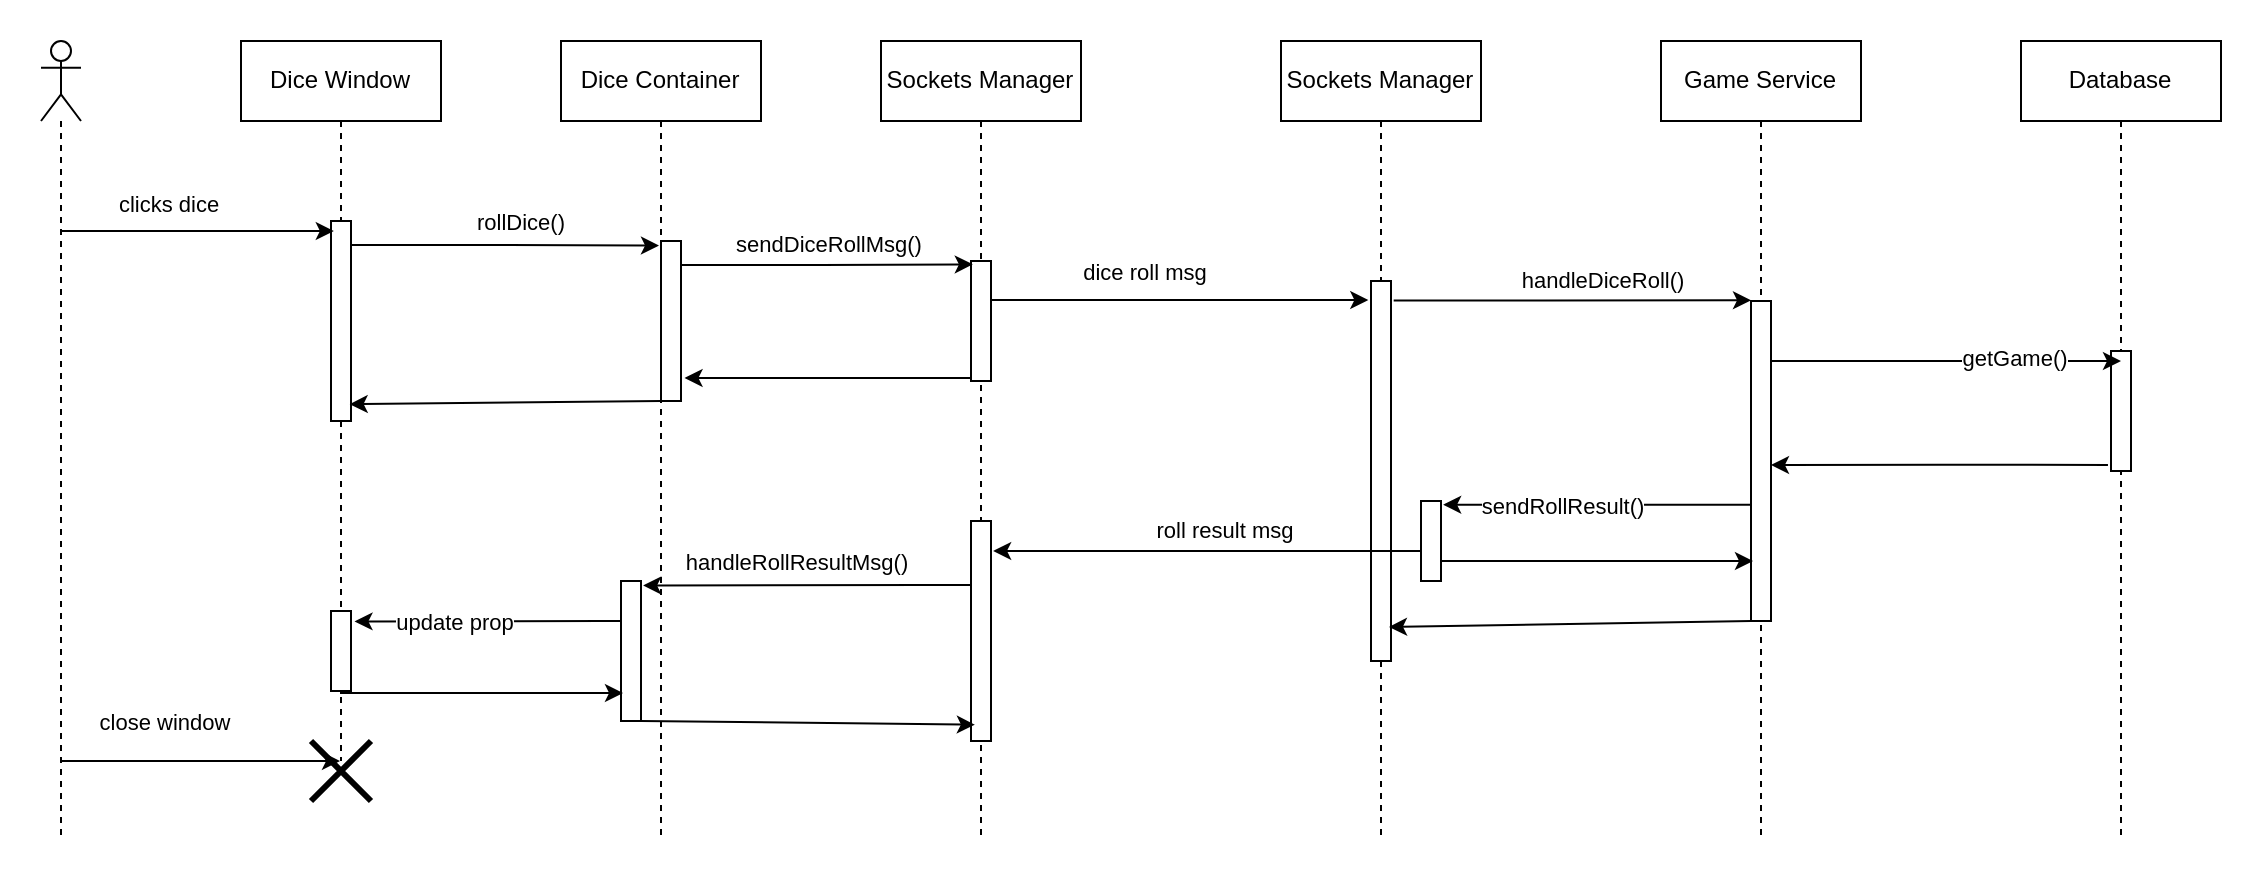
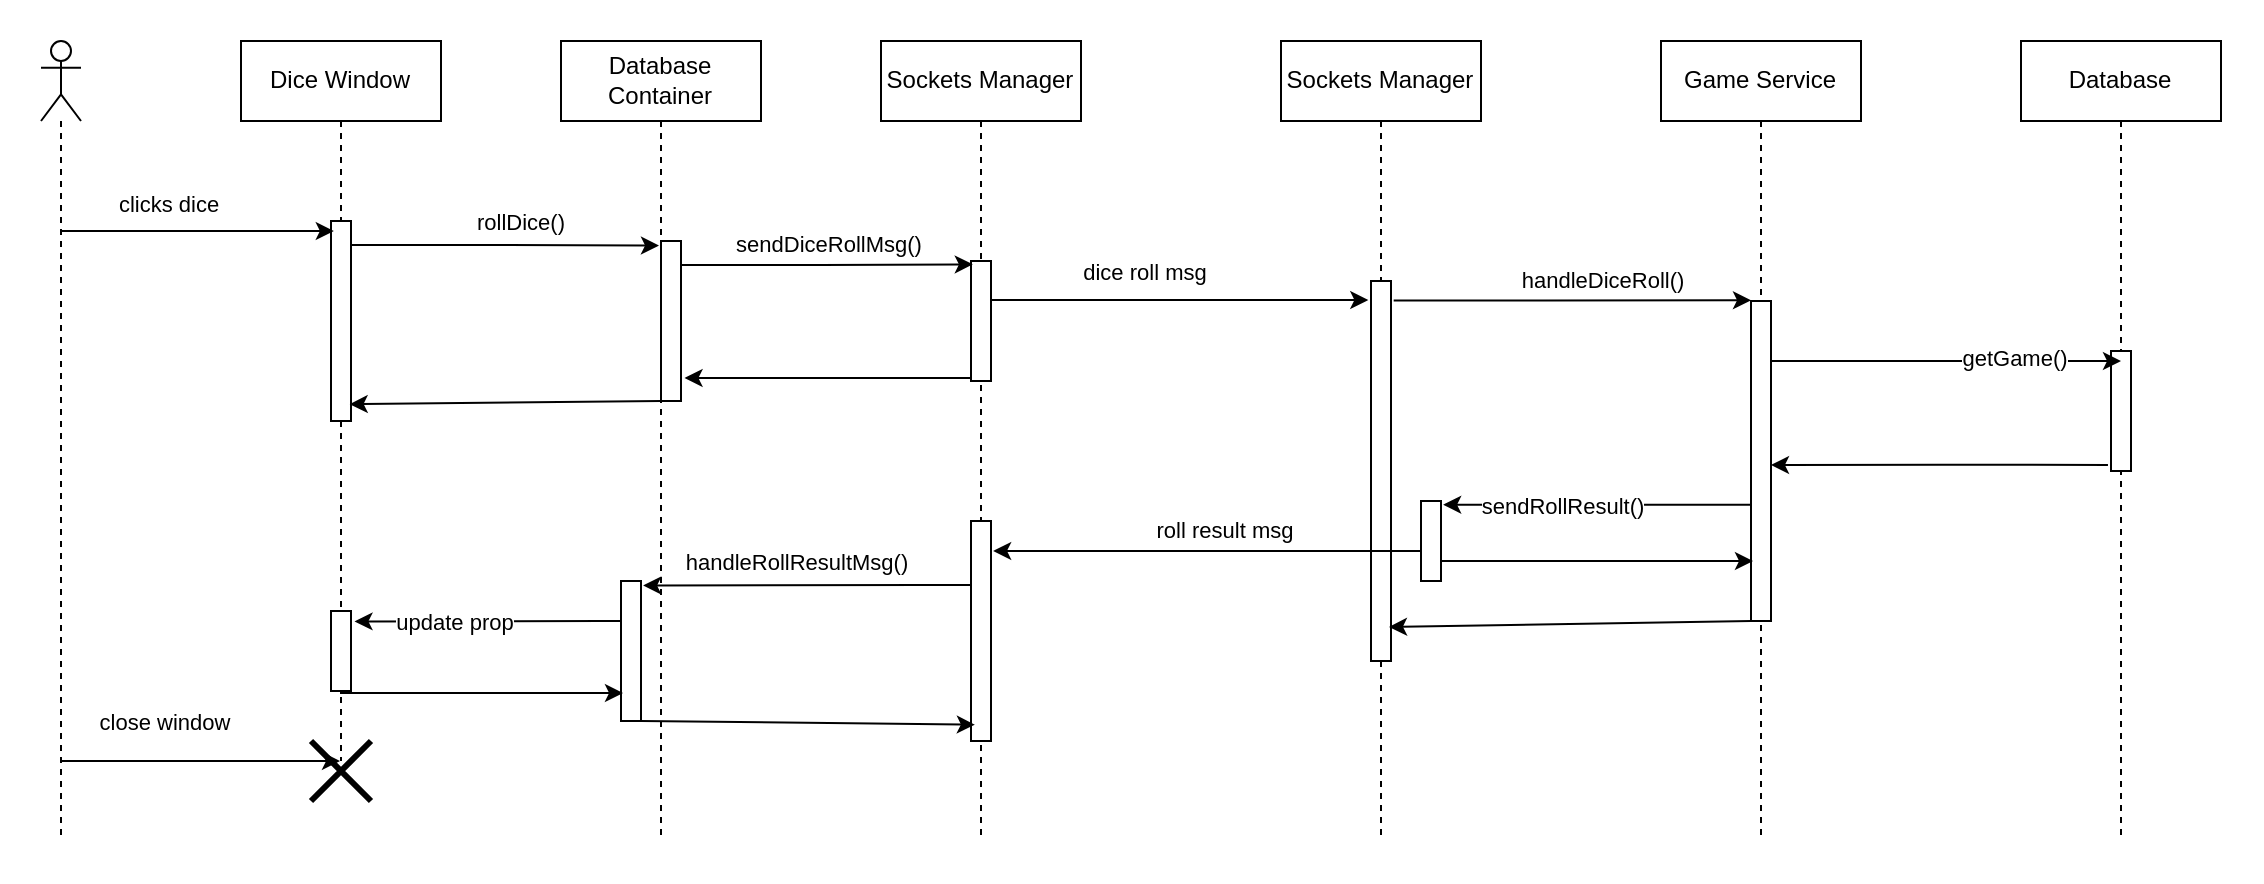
  <mxCell id="0" />
  <mxCell id="1" parent="0" />
  <mxCell id="2" value="Dice Window" style="shape=umlLifeline;perimeter=lifelinePerimeter;whiteSpace=wrap;html=1;container=1;collapsible=0;recursiveResize=0;outlineConnect=0;" parent="1" vertex="1"><mxGeometry x="120" y="20" width="100" height="360" as="geometry" /></mxCell>
  <mxCell id="3" value="" style="html=1;points=[];perimeter=orthogonalPerimeter;" parent="2" vertex="1"><mxGeometry x="45" y="90" width="10" height="100" as="geometry" /></mxCell>
  <mxCell id="4" value="" style="html=1;points=[];perimeter=orthogonalPerimeter;" parent="2" vertex="1"><mxGeometry x="45" y="285" width="10" height="40" as="geometry" /></mxCell>
  <mxCell id="5" value="" style="shape=umlDestroy;whiteSpace=wrap;html=1;strokeWidth=3;" parent="2" vertex="1"><mxGeometry x="35" y="350" width="30" height="30" as="geometry" /></mxCell>
- <mxCell id="6" value="Dice Container" style="shape=umlLifeline;perimeter=lifelinePerimeter;whiteSpace=wrap;html=1;container=1;collapsible=0;recursiveResize=0;outlineConnect=0;" parent="1" vertex="1"><mxGeometry x="280" y="20" width="100" height="400" as="geometry" /></mxCell>
+ <mxCell id="6" value="Database Container" style="shape=umlLifeline;perimeter=lifelinePerimeter;whiteSpace=wrap;html=1;container=1;collapsible=0;recursiveResize=0;outlineConnect=0;" parent="1" vertex="1"><mxGeometry x="280" y="20" width="100" height="400" as="geometry" /></mxCell>
  <mxCell id="7" value="" style="html=1;points=[];perimeter=orthogonalPerimeter;" parent="6" vertex="1"><mxGeometry x="50" y="100" width="10" height="80" as="geometry" /></mxCell>
  <mxCell id="8" value="" style="html=1;points=[];perimeter=orthogonalPerimeter;" parent="6" vertex="1"><mxGeometry x="30" y="270" width="10" height="70" as="geometry" /></mxCell>
  <mxCell id="9" value="Sockets Manager" style="shape=umlLifeline;perimeter=lifelinePerimeter;whiteSpace=wrap;html=1;container=1;collapsible=0;recursiveResize=0;outlineConnect=0;" parent="1" vertex="1"><mxGeometry x="440" y="20" width="100" height="400" as="geometry" /></mxCell>
  <mxCell id="10" value="" style="html=1;points=[];perimeter=orthogonalPerimeter;" parent="9" vertex="1"><mxGeometry x="45" y="110" width="10" height="60" as="geometry" /></mxCell>
  <mxCell id="11" value="" style="html=1;points=[];perimeter=orthogonalPerimeter;" parent="9" vertex="1"><mxGeometry x="45" y="240" width="10" height="110" as="geometry" /></mxCell>
  <mxCell id="12" value="Sockets Manager" style="shape=umlLifeline;perimeter=lifelinePerimeter;whiteSpace=wrap;html=1;container=1;collapsible=0;recursiveResize=0;outlineConnect=0;" parent="1" vertex="1"><mxGeometry x="640" y="20" width="100" height="400" as="geometry" /></mxCell>
  <mxCell id="13" value="" style="html=1;points=[];perimeter=orthogonalPerimeter;" parent="12" vertex="1"><mxGeometry x="45" y="120" width="10" height="190" as="geometry" /></mxCell>
  <mxCell id="14" style="edgeStyle=orthogonalEdgeStyle;rounded=0;orthogonalLoop=1;jettySize=auto;html=1;entryX=0.141;entryY=0.05;entryDx=0;entryDy=0;entryPerimeter=0;" parent="1" source="18" target="3" edge="1"><mxGeometry relative="1" as="geometry"><mxPoint x="110" y="160" as="targetPoint" /><Array as="points"><mxPoint x="130" y="115" /><mxPoint x="130" y="115" /></Array></mxGeometry></mxCell>
  <mxCell id="15" value="clicks dice" style="edgeLabel;html=1;align=center;verticalAlign=middle;resizable=0;points=[];" parent="14" vertex="1" connectable="0"><mxGeometry x="-0.209" y="1" relative="1" as="geometry"><mxPoint y="-13" as="offset" /></mxGeometry></mxCell>
  <mxCell id="16" style="edgeStyle=orthogonalEdgeStyle;rounded=0;orthogonalLoop=1;jettySize=auto;html=1;" parent="1" source="18" target="2" edge="1"><mxGeometry relative="1" as="geometry"><Array as="points"><mxPoint x="50" y="380" /><mxPoint x="50" y="380" /></Array></mxGeometry></mxCell>
  <mxCell id="17" value="close window" style="edgeLabel;html=1;align=center;verticalAlign=middle;resizable=0;points=[];" parent="16" vertex="1" connectable="0"><mxGeometry x="-0.256" y="-1" relative="1" as="geometry"><mxPoint y="-21" as="offset" /></mxGeometry></mxCell>
  <mxCell id="18" value="" style="shape=umlLifeline;participant=umlActor;perimeter=lifelinePerimeter;whiteSpace=wrap;html=1;container=1;collapsible=0;recursiveResize=0;verticalAlign=top;spacingTop=36;outlineConnect=0;" parent="1" vertex="1"><mxGeometry x="20" y="20" width="20" height="400" as="geometry" /></mxCell>
  <mxCell id="19" style="edgeStyle=orthogonalEdgeStyle;rounded=0;orthogonalLoop=1;jettySize=auto;html=1;entryX=-0.1;entryY=0.028;entryDx=0;entryDy=0;entryPerimeter=0;" parent="1" source="3" target="7" edge="1"><mxGeometry relative="1" as="geometry"><mxPoint x="240" y="150" as="targetPoint" /><Array as="points"><mxPoint x="230" y="122" /><mxPoint x="230" y="122" /></Array></mxGeometry></mxCell>
  <mxCell id="20" value="rollDice()" style="edgeLabel;html=1;align=center;verticalAlign=middle;resizable=0;points=[];" parent="19" vertex="1" connectable="0"><mxGeometry x="0.321" y="1" relative="1" as="geometry"><mxPoint x="-17.07" y="-11.09" as="offset" /></mxGeometry></mxCell>
  <mxCell id="21" style="edgeStyle=orthogonalEdgeStyle;rounded=0;orthogonalLoop=1;jettySize=auto;html=1;entryX=0.09;entryY=0.028;entryDx=0;entryDy=0;entryPerimeter=0;" parent="1" source="7" target="10" edge="1"><mxGeometry relative="1" as="geometry"><Array as="points"><mxPoint x="410" y="132" /><mxPoint x="410" y="132" /></Array></mxGeometry></mxCell>
  <mxCell id="22" value="sendDiceRollMsg()" style="edgeLabel;html=1;align=center;verticalAlign=middle;resizable=0;points=[];" parent="21" vertex="1" connectable="0"><mxGeometry x="0.305" y="1" relative="1" as="geometry"><mxPoint x="-21.55" y="-8.91" as="offset" /></mxGeometry></mxCell>
  <mxCell id="23" style="rounded=0;orthogonalLoop=1;jettySize=auto;html=1;entryX=-0.134;entryY=0.05;entryDx=0;entryDy=0;entryPerimeter=0;" parent="1" source="10" target="13" edge="1"><mxGeometry relative="1" as="geometry"><mxPoint x="630" y="160" as="targetPoint" /></mxGeometry></mxCell>
  <mxCell id="24" value="dice roll msg" style="edgeLabel;html=1;align=center;verticalAlign=middle;resizable=0;points=[];" parent="23" vertex="1" connectable="0"><mxGeometry x="-0.19" y="1" relative="1" as="geometry"><mxPoint y="-13" as="offset" /></mxGeometry></mxCell>
  <mxCell id="25" value="Game Service" style="shape=umlLifeline;perimeter=lifelinePerimeter;whiteSpace=wrap;html=1;container=1;collapsible=0;recursiveResize=0;outlineConnect=0;" parent="1" vertex="1"><mxGeometry x="830" y="20" width="100" height="400" as="geometry" /></mxCell>
  <mxCell id="26" value="" style="html=1;points=[];perimeter=orthogonalPerimeter;" parent="25" vertex="1"><mxGeometry x="45" y="130" width="10" height="160" as="geometry" /></mxCell>
  <mxCell id="27" style="edgeStyle=orthogonalEdgeStyle;rounded=0;orthogonalLoop=1;jettySize=auto;html=1;entryX=-0.134;entryY=0.162;entryDx=0;entryDy=0;entryPerimeter=0;" parent="1" edge="1"><mxGeometry relative="1" as="geometry"><mxPoint x="696.34" y="149.734" as="sourcePoint" /><mxPoint x="875" y="149.66" as="targetPoint" /><Array as="points"><mxPoint x="771.34" y="149.7" /><mxPoint x="771.34" y="149.7" /></Array></mxGeometry></mxCell>
  <mxCell id="28" value="handleDiceRoll()" style="edgeLabel;html=1;align=center;verticalAlign=middle;resizable=0;points=[];" parent="27" vertex="1" connectable="0"><mxGeometry x="0.301" y="-1" relative="1" as="geometry"><mxPoint x="-12.2" y="-10.7" as="offset" /></mxGeometry></mxCell>
  <mxCell id="29" style="rounded=0;orthogonalLoop=1;jettySize=auto;html=1;entryX=1.176;entryY=0.856;entryDx=0;entryDy=0;entryPerimeter=0;" parent="1" source="10" target="7" edge="1"><mxGeometry relative="1" as="geometry"><mxPoint x="355" y="190" as="targetPoint" /></mxGeometry></mxCell>
  <mxCell id="30" style="rounded=0;orthogonalLoop=1;jettySize=auto;html=1;entryX=0.934;entryY=0.916;entryDx=0;entryDy=0;entryPerimeter=0;" parent="1" source="7" target="3" edge="1"><mxGeometry relative="1" as="geometry"><mxPoint x="240" y="200" as="targetPoint" /></mxGeometry></mxCell>
  <mxCell id="31" value="Database" style="shape=umlLifeline;perimeter=lifelinePerimeter;whiteSpace=wrap;html=1;container=1;collapsible=0;recursiveResize=0;outlineConnect=0;" parent="1" vertex="1"><mxGeometry x="1010" y="20" width="100" height="400" as="geometry" /></mxCell>
  <mxCell id="32" value="" style="html=1;points=[];perimeter=orthogonalPerimeter;" parent="31" vertex="1"><mxGeometry x="45" y="155" width="10" height="60" as="geometry" /></mxCell>
  <mxCell id="33" style="edgeStyle=orthogonalEdgeStyle;rounded=0;orthogonalLoop=1;jettySize=auto;html=1;" parent="1" source="26" edge="1"><mxGeometry relative="1" as="geometry"><mxPoint x="1060" y="180" as="targetPoint" /><Array as="points"><mxPoint x="1030" y="180" /><mxPoint x="1030" y="180" /></Array></mxGeometry></mxCell>
  <mxCell id="34" value="getGame()" style="edgeLabel;html=1;align=center;verticalAlign=middle;resizable=0;points=[];" parent="33" vertex="1" connectable="0"><mxGeometry x="0.386" y="2" relative="1" as="geometry"><mxPoint as="offset" /></mxGeometry></mxCell>
  <mxCell id="35" style="edgeStyle=orthogonalEdgeStyle;rounded=0;orthogonalLoop=1;jettySize=auto;html=1;exitX=-0.152;exitY=0.949;exitDx=0;exitDy=0;exitPerimeter=0;" parent="1" source="32" edge="1"><mxGeometry relative="1" as="geometry"><mxPoint x="885" y="232" as="targetPoint" /><Array as="points" /></mxGeometry></mxCell>
  <mxCell id="36" style="rounded=0;orthogonalLoop=1;jettySize=auto;html=1;entryX=1.107;entryY=0.136;entryDx=0;entryDy=0;entryPerimeter=0;" parent="1" source="39" target="11" edge="1"><mxGeometry relative="1" as="geometry" /></mxCell>
  <mxCell id="37" value="roll result msg" style="edgeLabel;html=1;align=center;verticalAlign=middle;resizable=0;points=[];" parent="36" vertex="1" connectable="0"><mxGeometry x="-0.241" y="2" relative="1" as="geometry"><mxPoint x="-17.59" y="-12" as="offset" /></mxGeometry></mxCell>
  <mxCell id="38" style="edgeStyle=orthogonalEdgeStyle;rounded=0;orthogonalLoop=1;jettySize=auto;html=1;" parent="1" source="39" edge="1"><mxGeometry relative="1" as="geometry"><mxPoint x="876" y="280" as="targetPoint" /><Array as="points"><mxPoint x="876" y="280" /></Array></mxGeometry></mxCell>
  <mxCell id="39" value="" style="html=1;points=[];perimeter=orthogonalPerimeter;" parent="1" vertex="1"><mxGeometry x="710" y="250" width="10" height="40" as="geometry" /></mxCell>
  <mxCell id="40" style="rounded=0;orthogonalLoop=1;jettySize=auto;html=1;entryX=1.107;entryY=0.046;entryDx=0;entryDy=0;entryPerimeter=0;" parent="1" source="26" target="39" edge="1"><mxGeometry relative="1" as="geometry" /></mxCell>
  <mxCell id="41" value="sendRollResult()" style="edgeLabel;html=1;align=center;verticalAlign=middle;resizable=0;points=[];" parent="40" vertex="1" connectable="0"><mxGeometry x="0.234" y="1" relative="1" as="geometry"><mxPoint as="offset" /></mxGeometry></mxCell>
  <mxCell id="42" style="edgeStyle=orthogonalEdgeStyle;rounded=0;orthogonalLoop=1;jettySize=auto;html=1;entryX=1.107;entryY=0.032;entryDx=0;entryDy=0;entryPerimeter=0;" parent="1" source="11" target="8" edge="1"><mxGeometry relative="1" as="geometry"><mxPoint x="390" y="290" as="targetPoint" /><Array as="points"><mxPoint x="460" y="292" /><mxPoint x="460" y="292" /></Array></mxGeometry></mxCell>
  <mxCell id="43" value="handleRollResultMsg()" style="edgeLabel;html=1;align=center;verticalAlign=middle;resizable=0;points=[];" parent="42" vertex="1" connectable="0"><mxGeometry x="0.271" y="1" relative="1" as="geometry"><mxPoint x="16.93" y="-12.93" as="offset" /></mxGeometry></mxCell>
  <mxCell id="44" style="edgeStyle=orthogonalEdgeStyle;rounded=0;orthogonalLoop=1;jettySize=auto;html=1;entryX=1.176;entryY=0.13;entryDx=0;entryDy=0;entryPerimeter=0;" parent="1" source="8" target="4" edge="1"><mxGeometry relative="1" as="geometry"><Array as="points"><mxPoint x="300" y="310" /><mxPoint x="300" y="310" /></Array></mxGeometry></mxCell>
  <mxCell id="45" value="update prop" style="edgeLabel;html=1;align=center;verticalAlign=middle;resizable=0;points=[];" parent="44" vertex="1" connectable="0"><mxGeometry x="0.257" relative="1" as="geometry"><mxPoint as="offset" /></mxGeometry></mxCell>
  <mxCell id="46" style="edgeStyle=orthogonalEdgeStyle;rounded=0;orthogonalLoop=1;jettySize=auto;html=1;" parent="1" source="4" edge="1"><mxGeometry relative="1" as="geometry"><mxPoint x="311" y="346" as="targetPoint" /><Array as="points"><mxPoint x="200" y="346" /><mxPoint x="200" y="346" /></Array></mxGeometry></mxCell>
  <mxCell id="47" style="rounded=0;orthogonalLoop=1;jettySize=auto;html=1;entryX=0.193;entryY=0.926;entryDx=0;entryDy=0;entryPerimeter=0;" parent="1" source="8" target="11" edge="1"><mxGeometry relative="1" as="geometry" /></mxCell>
  <mxCell id="48" style="rounded=0;orthogonalLoop=1;jettySize=auto;html=1;" parent="1" source="26" edge="1"><mxGeometry relative="1" as="geometry"><mxPoint x="694" y="313" as="targetPoint" /></mxGeometry></mxCell>
